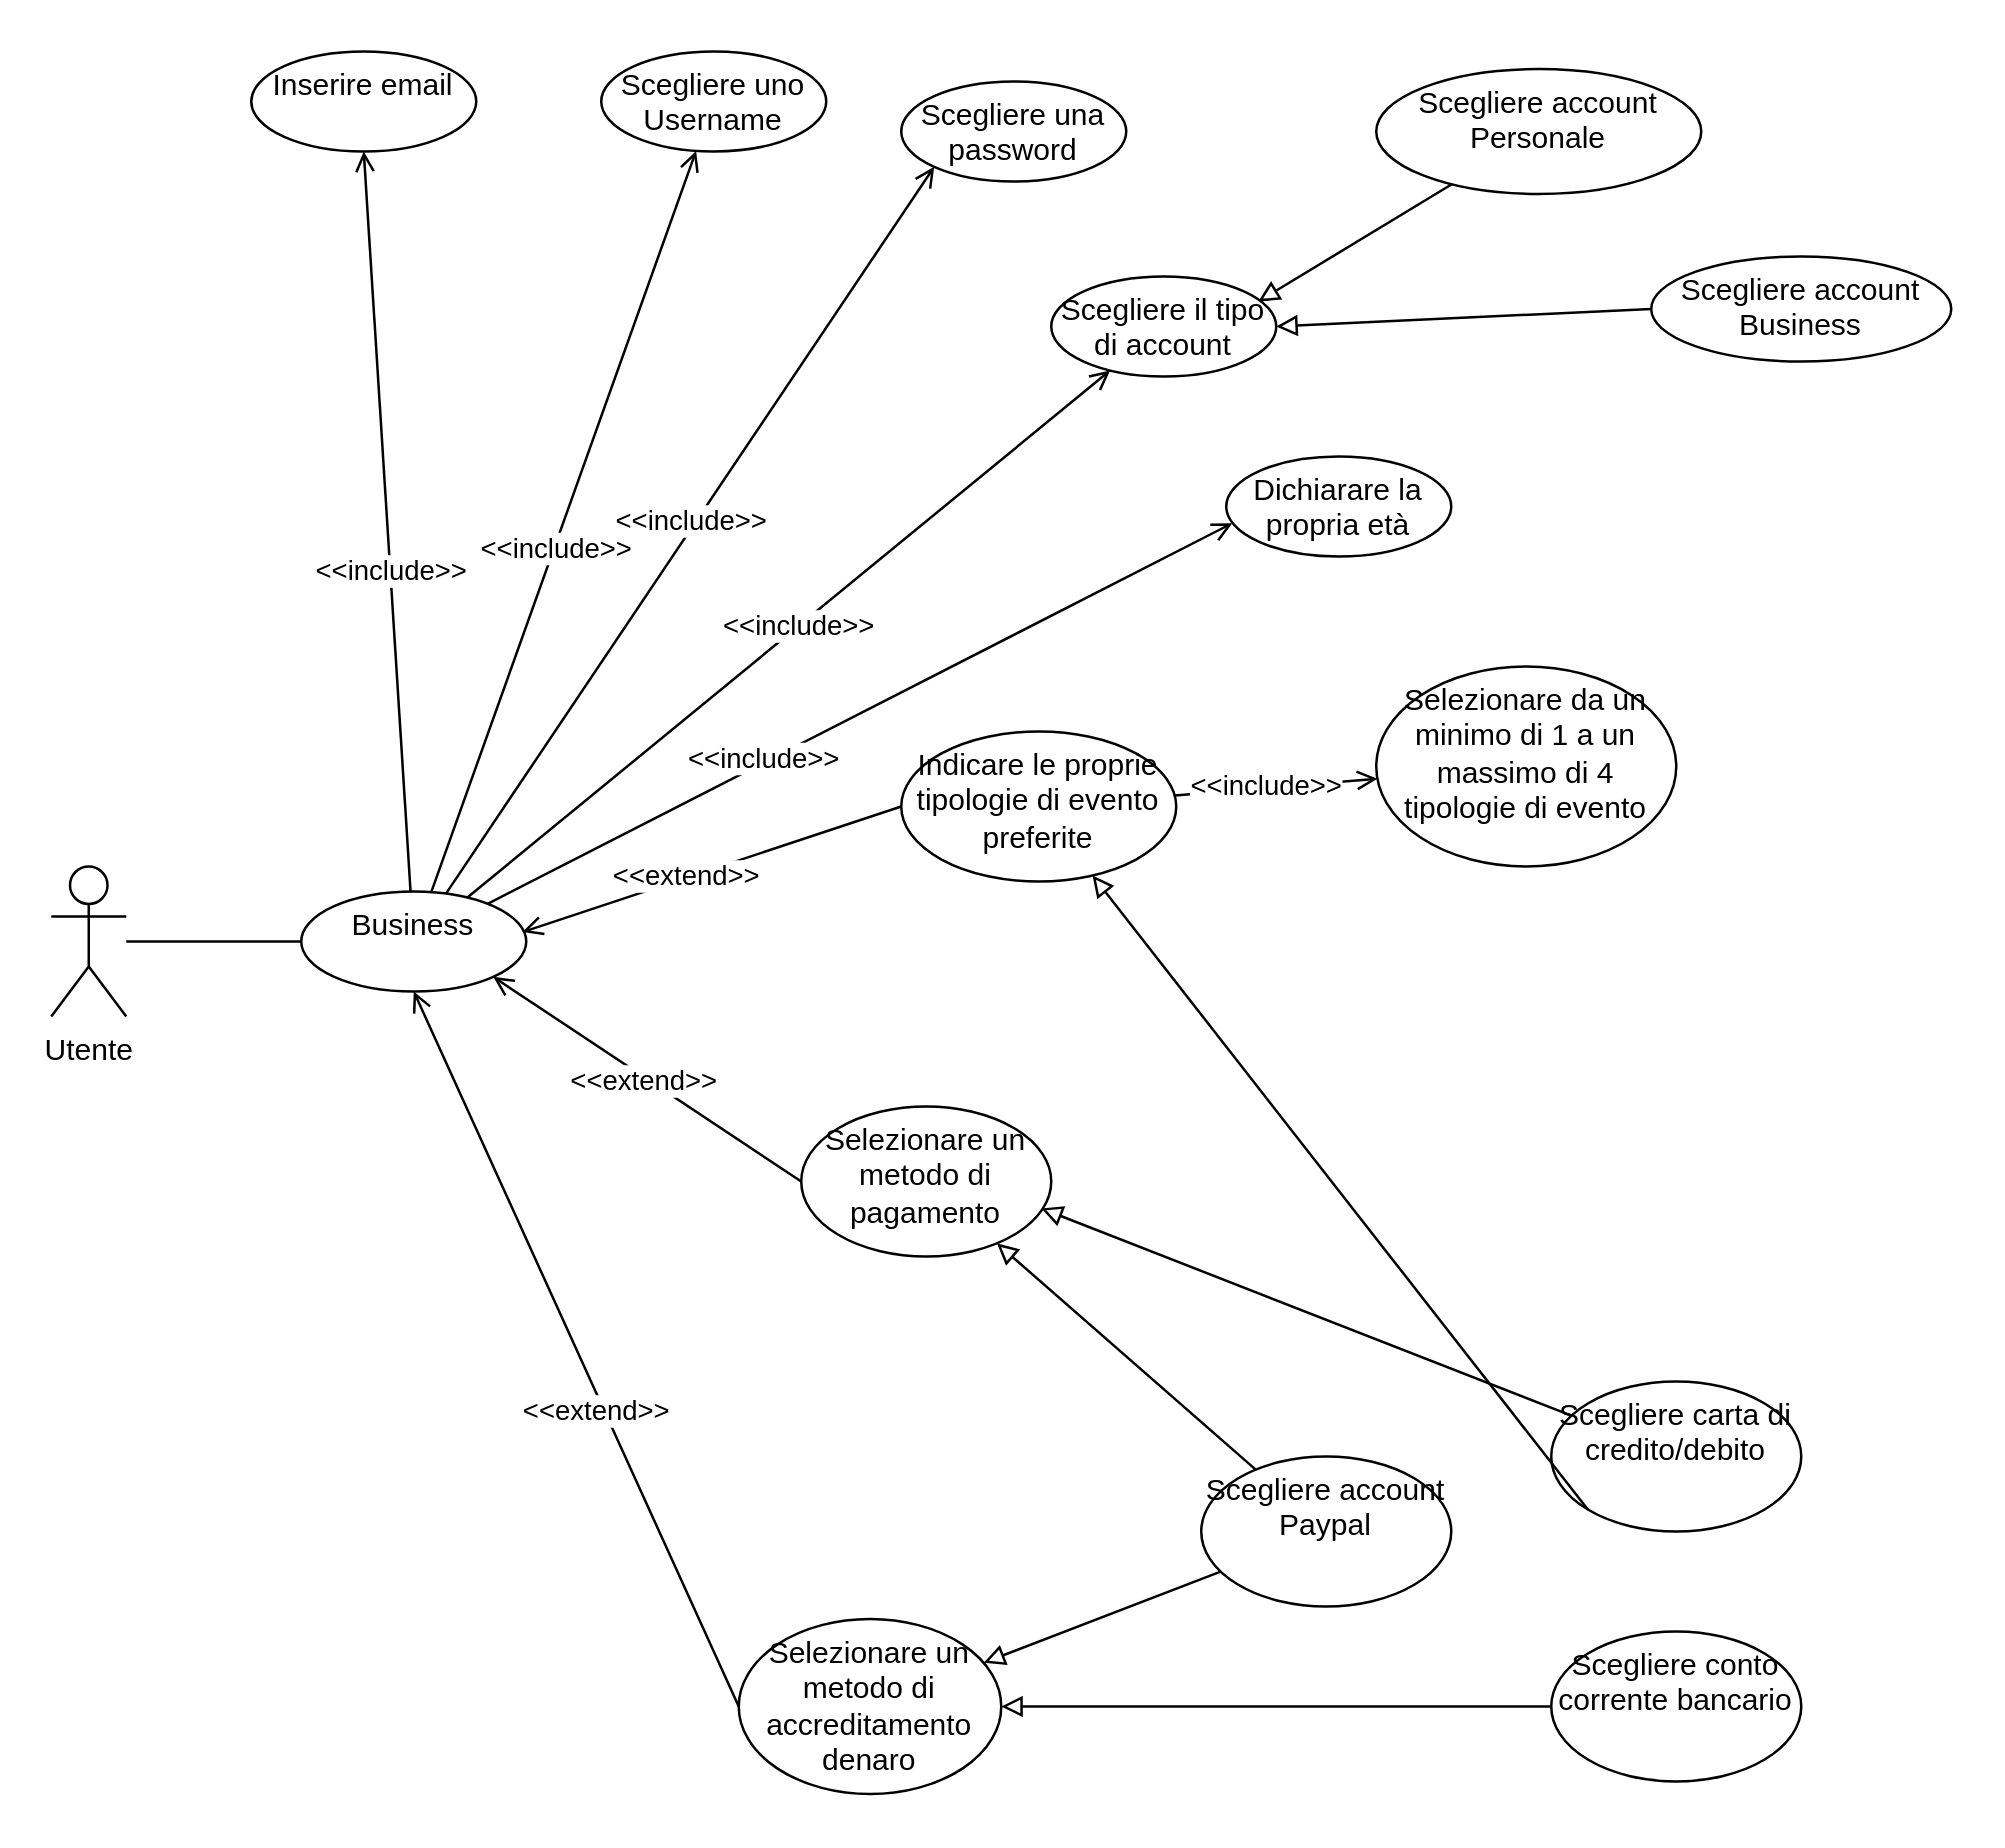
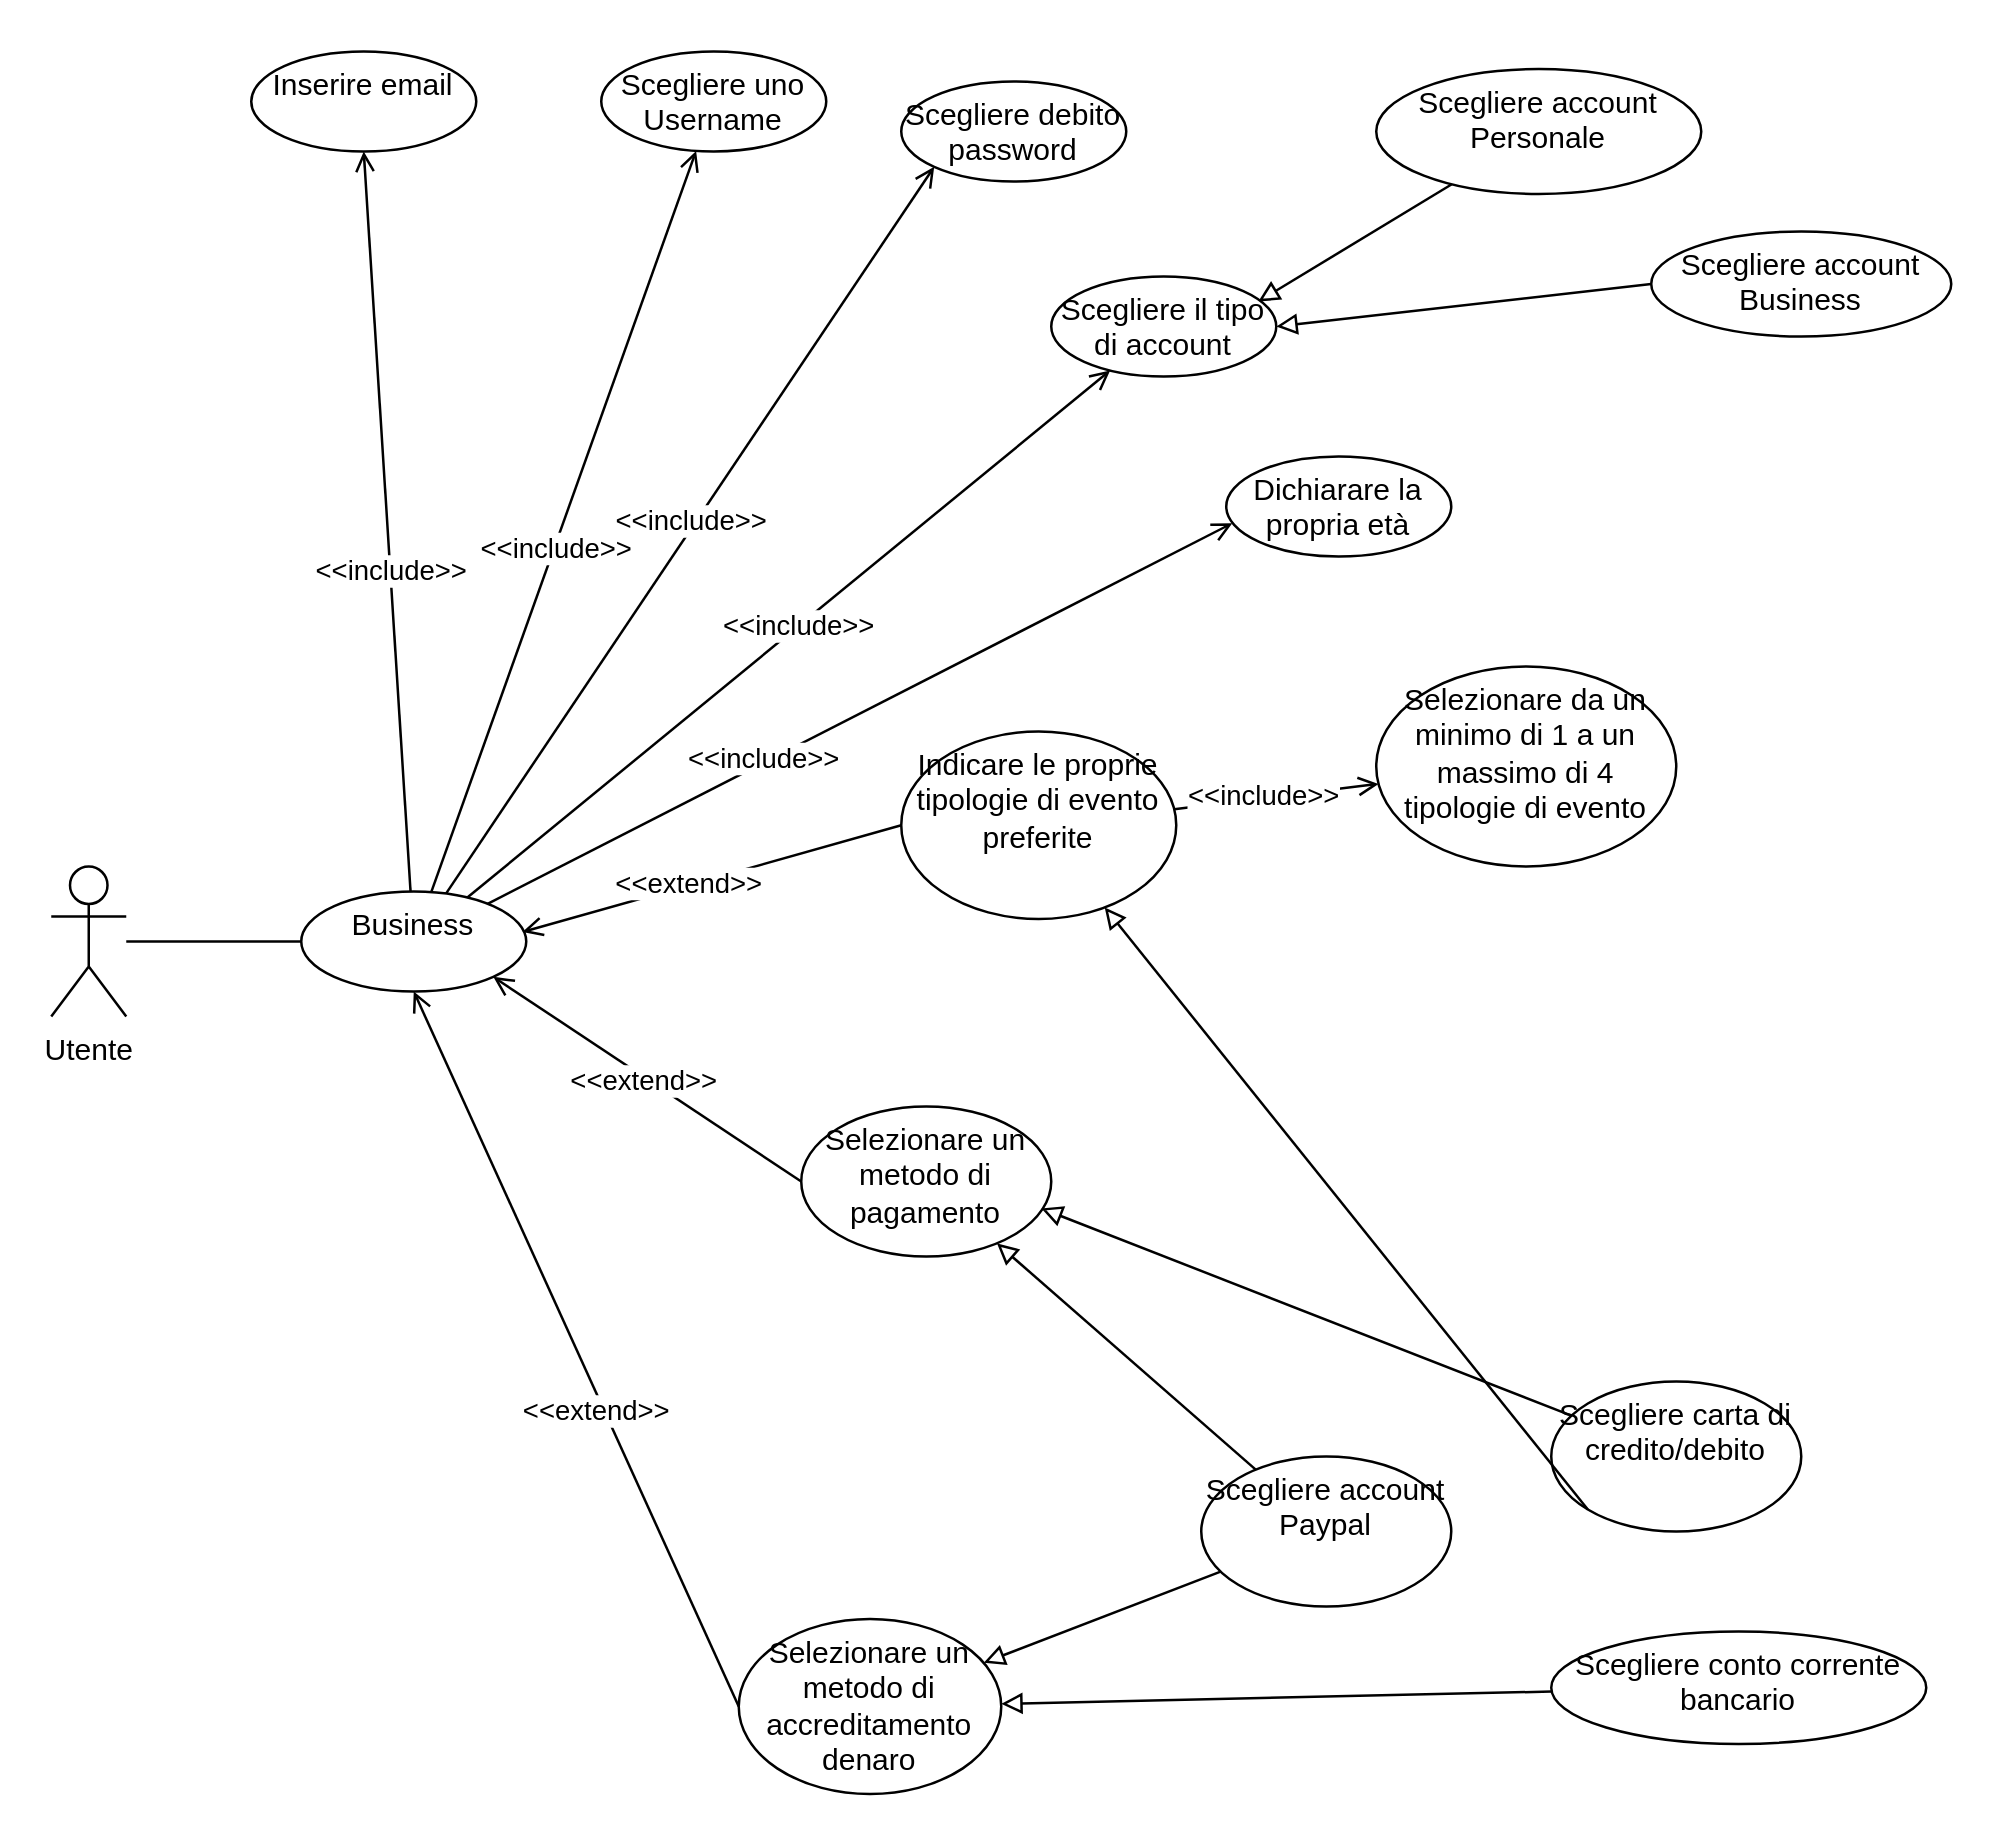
  <mxCell id="0" />
  <mxCell id="1" parent="0" />
  <mxCell id="2" value="" style="rounded=0;orthogonalLoop=1;jettySize=auto;html=1;endArrow=none;endFill=0;" parent="1" source="3" target="14" edge="1"><mxGeometry relative="1" as="geometry" /></mxCell>
  <mxCell id="3" value="Utente" style="shape=umlActor;verticalLabelPosition=bottom;verticalAlign=top;html=1;" parent="1" vertex="1"><mxGeometry x="20" y="346" width="30" height="60" as="geometry" /></mxCell>
  <mxCell id="4" value="" style="edgeStyle=none;rounded=0;orthogonalLoop=1;jettySize=auto;html=1;entryX=0.5;entryY=1;entryDx=0;entryDy=0;endArrow=open;endFill=0;" parent="1" source="14" target="15" edge="1"><mxGeometry relative="1" as="geometry" /></mxCell>
  <mxCell id="5" value="&amp;lt;&amp;lt;include&amp;gt;&amp;gt;" style="edgeLabel;html=1;align=center;verticalAlign=middle;resizable=0;points=[];" parent="4" vertex="1" connectable="0"><mxGeometry x="-0.131" relative="1" as="geometry"><mxPoint as="offset" /></mxGeometry></mxCell>
  <mxCell id="6" style="edgeStyle=none;rounded=0;orthogonalLoop=1;jettySize=auto;html=1;endArrow=open;endFill=0;" parent="1" source="14" target="16" edge="1"><mxGeometry relative="1" as="geometry" /></mxCell>
  <mxCell id="7" value="&amp;lt;&amp;lt;include&amp;gt;&amp;gt;" style="edgeLabel;html=1;align=center;verticalAlign=middle;resizable=0;points=[];" parent="6" vertex="1" connectable="0"><mxGeometry x="-0.064" relative="1" as="geometry"><mxPoint y="1" as="offset" /></mxGeometry></mxCell>
  <mxCell id="8" style="edgeStyle=none;rounded=0;orthogonalLoop=1;jettySize=auto;html=1;entryX=0;entryY=1;entryDx=0;entryDy=0;endArrow=open;endFill=0;" parent="1" source="14" target="17" edge="1"><mxGeometry relative="1" as="geometry" /></mxCell>
  <mxCell id="9" value="&amp;lt;&amp;lt;include&amp;gt;&amp;gt;" style="edgeLabel;html=1;align=center;verticalAlign=middle;resizable=0;points=[];" parent="8" vertex="1" connectable="0"><mxGeometry x="0.014" y="2" relative="1" as="geometry"><mxPoint as="offset" /></mxGeometry></mxCell>
  <mxCell id="10" style="edgeStyle=none;rounded=0;orthogonalLoop=1;jettySize=auto;html=1;endArrow=open;endFill=0;" parent="1" source="14" target="20" edge="1"><mxGeometry relative="1" as="geometry" /></mxCell>
  <mxCell id="11" value="&amp;lt;&amp;lt;include&amp;gt;&amp;gt;" style="edgeLabel;html=1;align=center;verticalAlign=middle;resizable=0;points=[];" parent="10" vertex="1" connectable="0"><mxGeometry x="0.028" y="1" relative="1" as="geometry"><mxPoint as="offset" /></mxGeometry></mxCell>
  <mxCell id="12" style="edgeStyle=none;rounded=0;orthogonalLoop=1;jettySize=auto;html=1;entryX=0.027;entryY=0.667;entryDx=0;entryDy=0;endArrow=open;endFill=0;entryPerimeter=0;" parent="1" source="14" target="21" edge="1"><mxGeometry relative="1" as="geometry" /></mxCell>
  <mxCell id="13" value="&amp;lt;&amp;lt;include&amp;gt;&amp;gt;" style="edgeLabel;html=1;align=center;verticalAlign=middle;resizable=0;points=[];" parent="12" vertex="1" connectable="0"><mxGeometry x="-0.252" y="2" relative="1" as="geometry"><mxPoint as="offset" /></mxGeometry></mxCell>
  <mxCell id="14" value="Business" style="ellipse;whiteSpace=wrap;html=1;verticalAlign=top;" parent="1" vertex="1"><mxGeometry x="120" y="356" width="90" height="40" as="geometry" /></mxCell>
  <mxCell id="15" value="Inserire email" style="ellipse;whiteSpace=wrap;html=1;verticalAlign=top;" parent="1" vertex="1"><mxGeometry x="100" y="20" width="90" height="40" as="geometry" /></mxCell>
  <mxCell id="16" value="Scegliere uno Username" style="ellipse;whiteSpace=wrap;html=1;verticalAlign=top;" parent="1" vertex="1"><mxGeometry x="240" y="20" width="90" height="40" as="geometry" /></mxCell>
- <mxCell id="17" value="Scegliere una password" style="ellipse;whiteSpace=wrap;html=1;verticalAlign=top;" parent="1" vertex="1"><mxGeometry x="360" y="32" width="90" height="40" as="geometry" /></mxCell>
+ <mxCell id="17" value="Scegliere debito password" style="ellipse;whiteSpace=wrap;html=1;verticalAlign=top;" parent="1" vertex="1"><mxGeometry x="360" y="32" width="90" height="40" as="geometry" /></mxCell>
  <mxCell id="18" value="" style="edgeStyle=none;rounded=0;orthogonalLoop=1;jettySize=auto;html=1;endArrow=block;endFill=0;entryX=0.92;entryY=0.25;entryDx=0;entryDy=0;entryPerimeter=0;" parent="1" source="35" target="20" edge="1"><mxGeometry relative="1" as="geometry" /></mxCell>
  <mxCell id="19" style="edgeStyle=none;rounded=0;orthogonalLoop=1;jettySize=auto;html=1;endArrow=block;endFill=0;exitX=0;exitY=0.5;exitDx=0;exitDy=0;" parent="1" source="36" edge="1"><mxGeometry relative="1" as="geometry"><mxPoint x="510" y="130" as="targetPoint" /></mxGeometry></mxCell>
  <mxCell id="20" value="Scegliere il tipo di account" style="ellipse;whiteSpace=wrap;html=1;verticalAlign=top;" parent="1" vertex="1"><mxGeometry x="420" y="110" width="90" height="40" as="geometry" /></mxCell>
  <mxCell id="21" value="Dichiarare la propria età" style="ellipse;whiteSpace=wrap;html=1;verticalAlign=top;" parent="1" vertex="1"><mxGeometry x="490" y="182" width="90" height="40" as="geometry" /></mxCell>
  <mxCell id="22" style="edgeStyle=none;rounded=0;orthogonalLoop=1;jettySize=auto;html=1;entryX=0.983;entryY=0.406;entryDx=0;entryDy=0;entryPerimeter=0;endArrow=open;endFill=0;exitX=0;exitY=0.5;exitDx=0;exitDy=0;" parent="1" source="28" target="14" edge="1"><mxGeometry relative="1" as="geometry" /></mxCell>
  <mxCell id="23" value="&amp;lt;&amp;lt;extend&amp;gt;&amp;gt;" style="edgeLabel;html=1;align=center;verticalAlign=middle;resizable=0;points=[];" parent="22" vertex="1" connectable="0"><mxGeometry x="0.135" y="-1" relative="1" as="geometry"><mxPoint as="offset" /></mxGeometry></mxCell>
  <mxCell id="24" style="edgeStyle=none;rounded=0;orthogonalLoop=1;jettySize=auto;html=1;entryX=1;entryY=1;entryDx=0;entryDy=0;endArrow=open;endFill=0;exitX=0;exitY=0.5;exitDx=0;exitDy=0;" parent="1" source="30" target="14" edge="1"><mxGeometry relative="1" as="geometry" /></mxCell>
  <mxCell id="25" value="&amp;lt;&amp;lt;extend&amp;gt;&amp;gt;" style="edgeLabel;html=1;align=center;verticalAlign=middle;resizable=0;points=[];" parent="24" vertex="1" connectable="0"><mxGeometry x="0.018" y="1" relative="1" as="geometry"><mxPoint as="offset" /></mxGeometry></mxCell>
  <mxCell id="26" value="" style="edgeStyle=none;rounded=0;orthogonalLoop=1;jettySize=auto;html=1;endArrow=open;endFill=0;" parent="1" source="28" target="34" edge="1"><mxGeometry relative="1" as="geometry" /></mxCell>
  <mxCell id="27" value="&amp;lt;&amp;lt;include&amp;gt;&amp;gt;" style="edgeLabel;html=1;align=center;verticalAlign=middle;resizable=0;points=[];" parent="26" vertex="1" connectable="0"><mxGeometry x="-0.117" y="1" relative="1" as="geometry"><mxPoint as="offset" /></mxGeometry></mxCell>
- <mxCell id="28" value="Indicare le proprie tipologie di evento preferite" style="ellipse;whiteSpace=wrap;html=1;verticalAlign=top;" parent="1" vertex="1"><mxGeometry x="360" y="292" width="110" height="60" as="geometry" /></mxCell>
+ <mxCell id="28" value="Indicare le proprie tipologie di evento preferite" style="ellipse;whiteSpace=wrap;html=1;verticalAlign=top;" parent="1" vertex="1"><mxGeometry x="360" y="292" width="110" height="75" as="geometry" /></mxCell>
  <mxCell id="29" value="" style="rounded=0;orthogonalLoop=1;jettySize=auto;html=1;endArrow=block;endFill=0;" parent="1" source="38" target="30" edge="1"><mxGeometry relative="1" as="geometry" /></mxCell>
  <mxCell id="30" value="Selezionare un metodo di pagamento" style="ellipse;whiteSpace=wrap;html=1;verticalAlign=top;" parent="1" vertex="1"><mxGeometry x="320" y="442" width="100" height="60" as="geometry" /></mxCell>
  <mxCell id="31" style="edgeStyle=none;rounded=0;orthogonalLoop=1;jettySize=auto;html=1;entryX=0.5;entryY=1;entryDx=0;entryDy=0;endArrow=open;endFill=0;exitX=0;exitY=0.5;exitDx=0;exitDy=0;" parent="1" source="33" target="14" edge="1"><mxGeometry relative="1" as="geometry" /></mxCell>
  <mxCell id="32" value="&amp;lt;&amp;lt;extend&amp;gt;&amp;gt;" style="edgeLabel;html=1;align=center;verticalAlign=middle;resizable=0;points=[];" parent="31" vertex="1" connectable="0"><mxGeometry x="-0.16" y="3" relative="1" as="geometry"><mxPoint as="offset" /></mxGeometry></mxCell>
  <mxCell id="33" value="Selezionare un metodo di accreditamento denaro" style="ellipse;whiteSpace=wrap;html=1;verticalAlign=top;" parent="1" vertex="1"><mxGeometry x="295" y="647" width="105" height="70" as="geometry" /></mxCell>
  <mxCell id="34" value="Selezionare da un minimo di 1 a un massimo di 4 tipologie di evento" style="ellipse;whiteSpace=wrap;html=1;verticalAlign=top;" parent="1" vertex="1"><mxGeometry x="550" y="266" width="120" height="80" as="geometry" /></mxCell>
  <mxCell id="35" value="Scegliere account Personale" style="ellipse;whiteSpace=wrap;html=1;verticalAlign=top;" parent="1" vertex="1"><mxGeometry x="550" y="27" width="130" height="50" as="geometry" /></mxCell>
- <mxCell id="36" value="Scegliere account Business" style="ellipse;whiteSpace=wrap;html=1;verticalAlign=top;" parent="1" vertex="1"><mxGeometry x="660" y="102" width="120" height="42" as="geometry" /></mxCell>
+ <mxCell id="36" value="Scegliere account Business" style="ellipse;whiteSpace=wrap;html=1;verticalAlign=top;" parent="1" vertex="1"><mxGeometry x="660" y="92" width="120" height="42" as="geometry" /></mxCell>
  <mxCell id="37" style="edgeStyle=none;rounded=0;orthogonalLoop=1;jettySize=auto;html=1;endArrow=block;endFill=0;" parent="1" source="38" target="33" edge="1"><mxGeometry relative="1" as="geometry" /></mxCell>
  <mxCell id="38" value="Scegliere account Paypal" style="ellipse;whiteSpace=wrap;html=1;verticalAlign=top;" parent="1" vertex="1"><mxGeometry x="480" y="582" width="100" height="60" as="geometry" /></mxCell>
  <mxCell id="39" style="edgeStyle=none;rounded=0;orthogonalLoop=1;jettySize=auto;html=1;endArrow=block;endFill=0;entryX=0.96;entryY=0.679;entryDx=0;entryDy=0;entryPerimeter=0;" parent="1" source="40" target="30" edge="1"><mxGeometry relative="1" as="geometry" /></mxCell>
  <mxCell id="40" value="Scegliere carta di credito/debito" style="ellipse;whiteSpace=wrap;html=1;verticalAlign=top;" parent="1" vertex="1"><mxGeometry x="620" y="552" width="100" height="60" as="geometry" /></mxCell>
  <mxCell id="41" style="edgeStyle=none;rounded=0;orthogonalLoop=1;jettySize=auto;html=1;endArrow=block;endFill=0;exitX=0;exitY=1;exitDx=0;exitDy=0;" parent="1" source="40" target="28" edge="1"><mxGeometry relative="1" as="geometry"><mxPoint x="472.058" y="713.482" as="sourcePoint" /></mxGeometry></mxCell>
  <mxCell id="42" style="rounded=0;orthogonalLoop=1;jettySize=auto;html=1;endArrow=block;endFill=0;" edge="1" parent="1" source="43" target="33"><mxGeometry relative="1" as="geometry" /></mxCell>
- <mxCell id="43" value="Scegliere conto corrente bancario" style="ellipse;whiteSpace=wrap;html=1;verticalAlign=top;" vertex="1" parent="1"><mxGeometry x="620" y="652" width="100" height="60" as="geometry" /></mxCell>
+ <mxCell id="43" value="Scegliere conto corrente bancario" style="ellipse;whiteSpace=wrap;html=1;verticalAlign=top;" vertex="1" parent="1"><mxGeometry x="620" y="652" width="150" height="45" as="geometry" /></mxCell>
